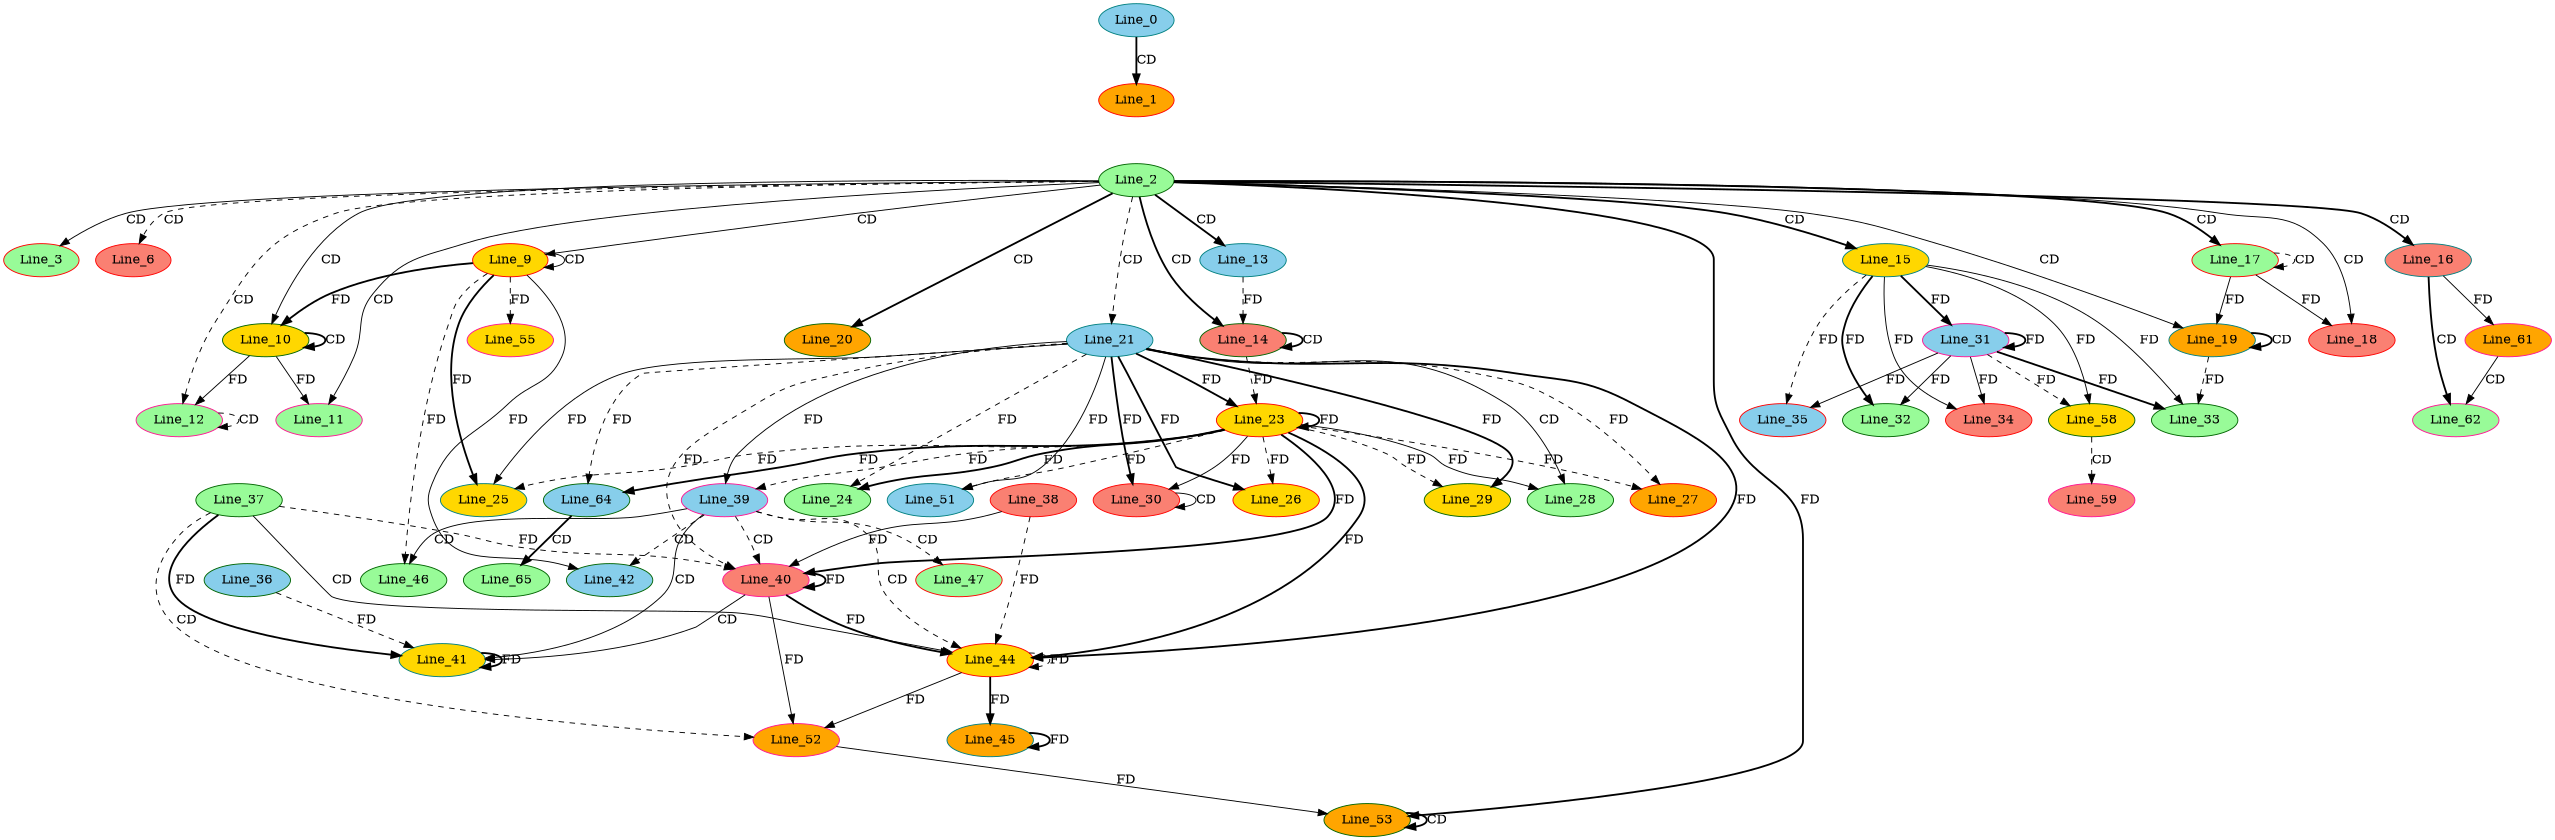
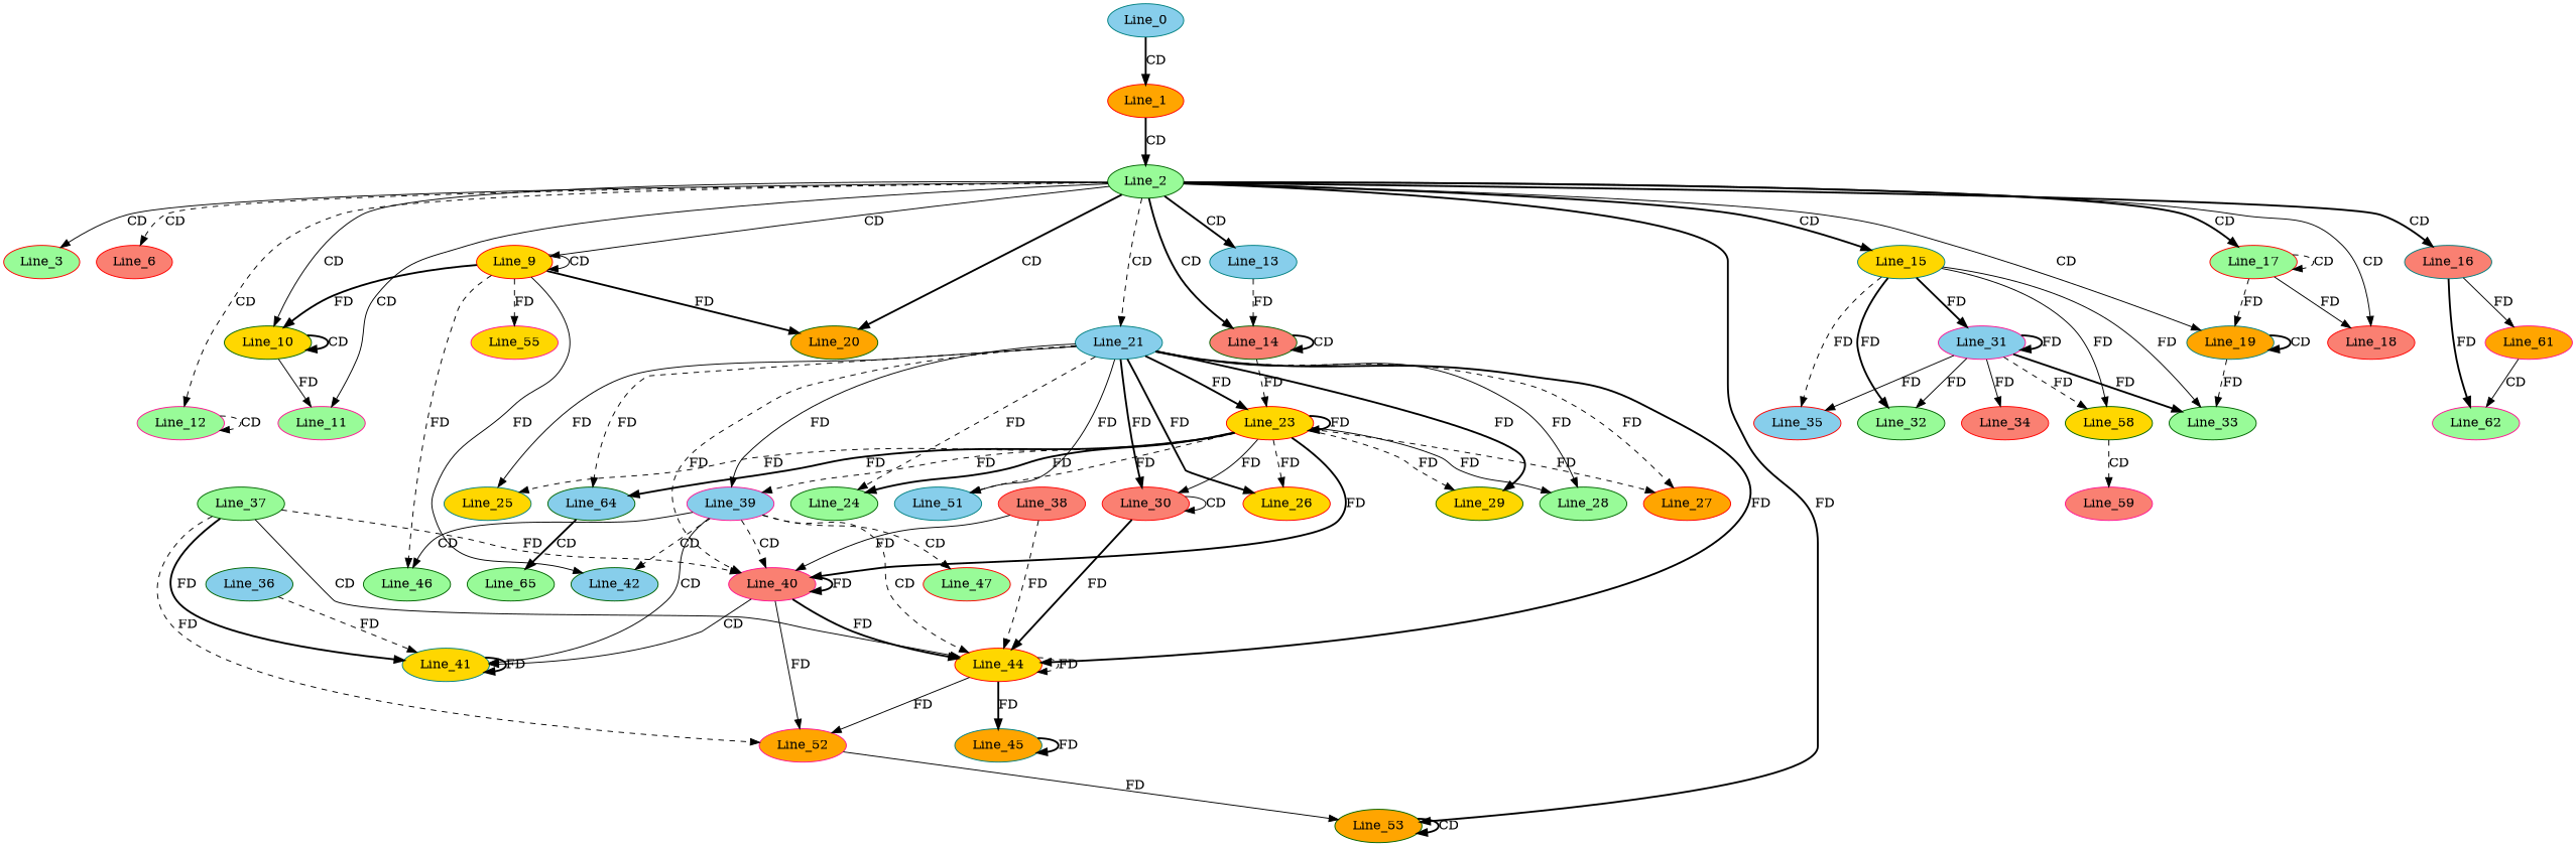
  digraph {
    node [color=darkgreen fillcolor=palegreen style=filled]
    edge [style=bold]
    Line_0 [color=teal fillcolor=skyblue]
    Line_1 [color=red fillcolor=orange]
    Line_2
    Line_3 [color=red]
    Line_6 [color=red fillcolor=salmon]
    Line_9 [color=red fillcolor=gold]
    Line_10 [fillcolor=gold]
    Line_11 [color=deeppink]
    Line_12 [color=deeppink]
    Line_13 [color=teal fillcolor=skyblue]
    Line_14 [fillcolor=salmon]
    Line_15 [color=teal fillcolor=gold]
    Line_16 [color=teal fillcolor=salmon]
    Line_17 [color=red]
    Line_18 [color=red fillcolor=salmon]
    Line_19 [color=teal fillcolor=orange]
    Line_20 [fillcolor=orange]
    Line_21 [color=teal fillcolor=skyblue]
    Line_53 [fillcolor=orange]
    Line_42 [fillcolor=skyblue]
    Line_46
    Line_55 [color=deeppink fillcolor=gold]
    Line_23 [color=red fillcolor=gold]
    Line_31 [color=deeppink fillcolor=skyblue]
    Line_32
    Line_33
    Line_34 [color=red fillcolor=salmon]
    Line_35 [color=red fillcolor=skyblue]
    Line_58 [fillcolor=gold]
    Line_61 [color=deeppink fillcolor=orange]
    Line_62 [color=deeppink]
    Line_24
    Line_25 [color=teal fillcolor=gold]
    Line_26 [color=red fillcolor=gold]
    Line_27 [color=red fillcolor=orange]
    Line_28
    Line_29 [fillcolor=gold]
    Line_30 [color=red fillcolor=salmon]
    Line_39 [color=deeppink fillcolor=skyblue]
    Line_40 [color=deeppink fillcolor=salmon]
    Line_44 [color=red fillcolor=gold]
    Line_51 [color=teal fillcolor=skyblue]
    Line_64 [fillcolor=skyblue]
    Line_59 [color=deeppink fillcolor=salmon]
    Line_41 [color=teal fillcolor=gold]
    Line_47 [color=red]
    Line_52 [color=deeppink fillcolor=orange]
    Line_45 [color=teal fillcolor=orange]
    Line_65
    Line_37
    Line_38 [color=red fillcolor=salmon]
    Line_36 [fillcolor=skyblue]
    Line_0 -> Line_1 [label=CD]
+   Line_1 -> Line_2 [label=CD]
    Line_2 -> Line_3 [label=CD style=solid]
    Line_2 -> Line_6 [label=CD style=dashed]
    Line_2 -> Line_9 [label=CD style=solid]
    Line_2 -> Line_10 [label=CD style=solid]
    Line_2 -> Line_11 [label=CD style=solid]
    Line_2 -> Line_12 [label=CD style=dashed]
    Line_2 -> Line_13 [label=CD]
    Line_2 -> Line_14 [label=CD]
    Line_2 -> Line_15 [label=CD]
    Line_2 -> Line_16 [label=CD]
    Line_2 -> Line_17 [label=CD]
    Line_2 -> Line_18 [label=CD style=solid]
    Line_2 -> Line_19 [label=CD style=solid]
    Line_2 -> Line_20 [label=CD]
    Line_2 -> Line_21 [label=CD style=dashed]
    Line_2 -> Line_53 [label=FD]
    Line_9 -> Line_9 [label=CD style=solid]
    Line_9 -> Line_10 [label=FD]
-   Line_9 -> Line_25 [label=FD]
+   Line_9 -> Line_20 [label=FD]
    Line_9 -> Line_42 [label=FD style=solid]
    Line_9 -> Line_46 [label=FD style=dashed]
    Line_9 -> Line_55 [label=FD style=dashed]
    Line_10 -> Line_10 [label=CD]
    Line_10 -> Line_11 [label=FD style=solid]
-   Line_10 -> Line_12 [label=FD style=solid]
    Line_12 -> Line_12 [label=CD style=dashed]
    Line_13 -> Line_14 [label=FD style=dashed]
    Line_14 -> Line_14 [label=CD]
    Line_14 -> Line_23 [label=FD style=dashed]
    Line_15 -> Line_31 [label=FD]
    Line_15 -> Line_32 [label=FD]
    Line_15 -> Line_33 [label=FD style=solid]
-   Line_15 -> Line_34 [label=FD style=solid]
    Line_15 -> Line_35 [label=FD style=dashed]
    Line_15 -> Line_58 [label=FD style=solid]
    Line_16 -> Line_61 [label=FD style=solid]
-   Line_16 -> Line_62 [label=CD]
+   Line_16 -> Line_62 [label=FD]
    Line_17 -> Line_17 [label=CD style=dashed]
    Line_17 -> Line_18 [label=FD style=solid]
-   Line_17 -> Line_19 [label=FD style=solid]
+   Line_17 -> Line_19 [label=FD style=dashed]
    Line_19 -> Line_19 [label=CD]
    Line_19 -> Line_33 [label=FD style=dashed]
    Line_21 -> Line_23 [label=FD]
    Line_21 -> Line_24 [label=FD style=dashed]
    Line_21 -> Line_25 [label=FD style=solid]
    Line_21 -> Line_26 [label=FD]
    Line_21 -> Line_27 [label=FD style=dashed]
-   Line_21 -> Line_28 [label=CD style=solid]
+   Line_21 -> Line_28 [label=FD style=solid]
    Line_21 -> Line_29 [label=FD]
    Line_21 -> Line_30 [label=FD]
    Line_21 -> Line_39 [label=FD style=solid]
    Line_21 -> Line_40 [label=FD style=dashed]
    Line_21 -> Line_44 [label=FD]
    Line_21 -> Line_51 [label=FD style=solid]
    Line_21 -> Line_64 [label=FD style=dashed]
    Line_53 -> Line_53 [label=CD]
    Line_23 -> Line_23 [label=FD]
    Line_23 -> Line_24 [label=FD]
    Line_23 -> Line_25 [label=FD style=dashed]
    Line_23 -> Line_26 [label=FD style=dashed]
    Line_23 -> Line_27 [label=FD style=dashed]
    Line_23 -> Line_28 [label=FD style=solid]
    Line_23 -> Line_29 [label=FD style=dashed]
    Line_23 -> Line_30 [label=FD style=solid]
    Line_23 -> Line_39 [label=FD style=dashed]
    Line_23 -> Line_40 [label=FD]
-   Line_23 -> Line_44 [label=FD]
+   Line_30 -> Line_44 [label=FD]
    Line_23 -> Line_51 [label=FD style=dashed]
    Line_23 -> Line_64 [label=FD]
    Line_31 -> Line_31 [label=FD]
    Line_31 -> Line_32 [label=FD style=solid]
    Line_31 -> Line_33 [label=FD]
    Line_31 -> Line_34 [label=FD style=solid]
    Line_31 -> Line_35 [label=FD style=solid]
    Line_31 -> Line_58 [label=FD style=dashed]
    Line_58 -> Line_59 [label=CD style=dashed]
    Line_61 -> Line_62 [label=CD style=solid]
    Line_30 -> Line_30 [label=CD style=solid]
    Line_39 -> Line_42 [label=CD style=dashed]
    Line_39 -> Line_46 [label=CD style=solid]
    Line_39 -> Line_40 [label=CD style=dashed]
    Line_39 -> Line_44 [label=CD style=dashed]
    Line_39 -> Line_41 [label=CD style=solid]
    Line_39 -> Line_47 [label=CD style=dashed]
    Line_40 -> Line_40 [label=FD]
    Line_40 -> Line_44 [label=FD]
    Line_40 -> Line_41 [label=CD style=solid]
    Line_40 -> Line_52 [label=FD style=solid]
    Line_44 -> Line_44 [label=FD style=dashed]
    Line_44 -> Line_52 [label=FD style=solid]
    Line_44 -> Line_45 [label=FD]
    Line_64 -> Line_65 [label=CD]
    Line_41 -> Line_41 [label=FD]
    Line_52 -> Line_53 [label=FD style=solid]
    Line_45 -> Line_45 [label=FD]
    Line_37 -> Line_40 [label=FD style=dashed]
    Line_37 -> Line_44 [label=CD style=solid]
    Line_37 -> Line_41 [label=FD]
-   Line_37 -> Line_52 [label=CD style=dashed]
+   Line_37 -> Line_52 [label=FD style=dashed]
    Line_38 -> Line_40 [label=FD style=solid]
    Line_38 -> Line_44 [label=FD style=dashed]
    Line_36 -> Line_41 [label=FD style=dashed]
  }
